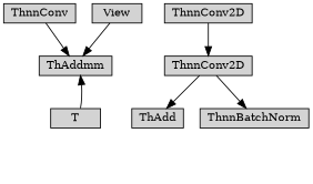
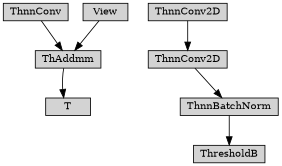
  digraph {
    node [align=left fontsize=12 ranksep=0.1 shape=box style=filled]
    n1 [height=0.2 label=ThAddmm]
    n2 [height=0.2 label=ThnnConv]
    n3 [height=0.2 label=View]
-   n4 [height=0.2 label=ThAdd]
+   n5 [height=0.2 label=ThresholdB]
    n6 [height=0.2 label=ThnnBatchNorm]
    n7 [height=0.2 label=ThnnConv2D]
    n8 [height=0.2 label=ThnnConv2D]
    n9 [height=0.2 label=T]
    n2 -> n1
    n3 -> n1
-   n7 -> n4
+   n6 -> n5
    n7 -> n6
    n8 -> n7
-   n9 -> n1
+   n1 -> n9
  }
